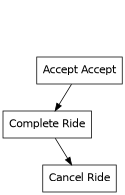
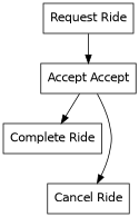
  digraph {
    fontname="DejaVu Sans"
    node [fontname="DejaVu Sans" shape=box]
    edge [fontname="DejaVu Sans"]
+   n1 [label="Request Ride"]
    n2 [label="Accept Accept"]
    n3 [label="Complete Ride"]
    n4 [label="Cancel Ride"]
+   n1 -> n2
    n2 -> n3
-   n3 -> n4
+   n2 -> n4
  }
